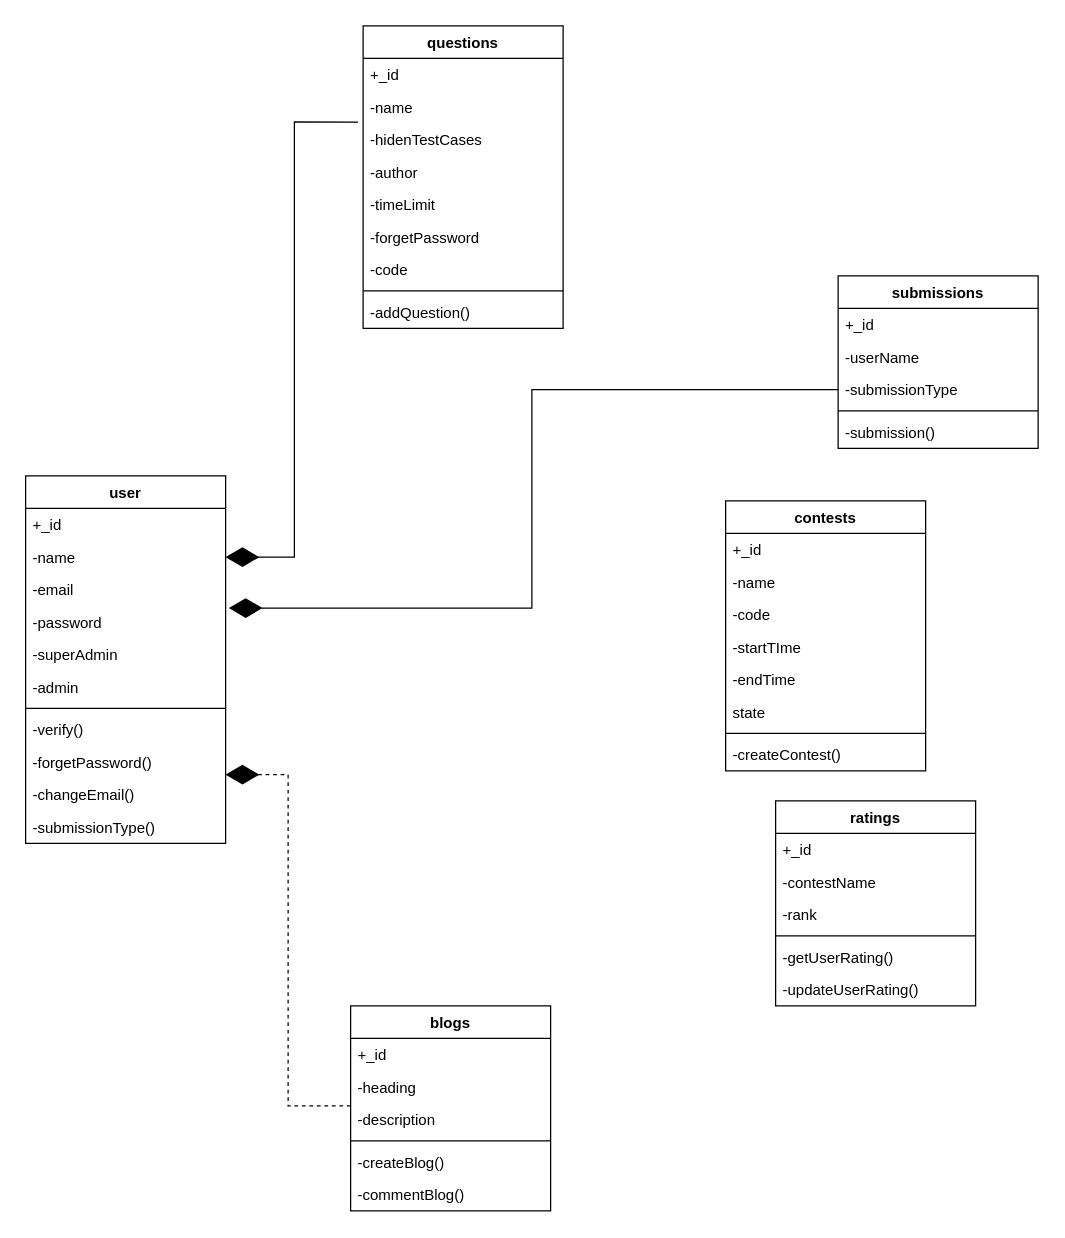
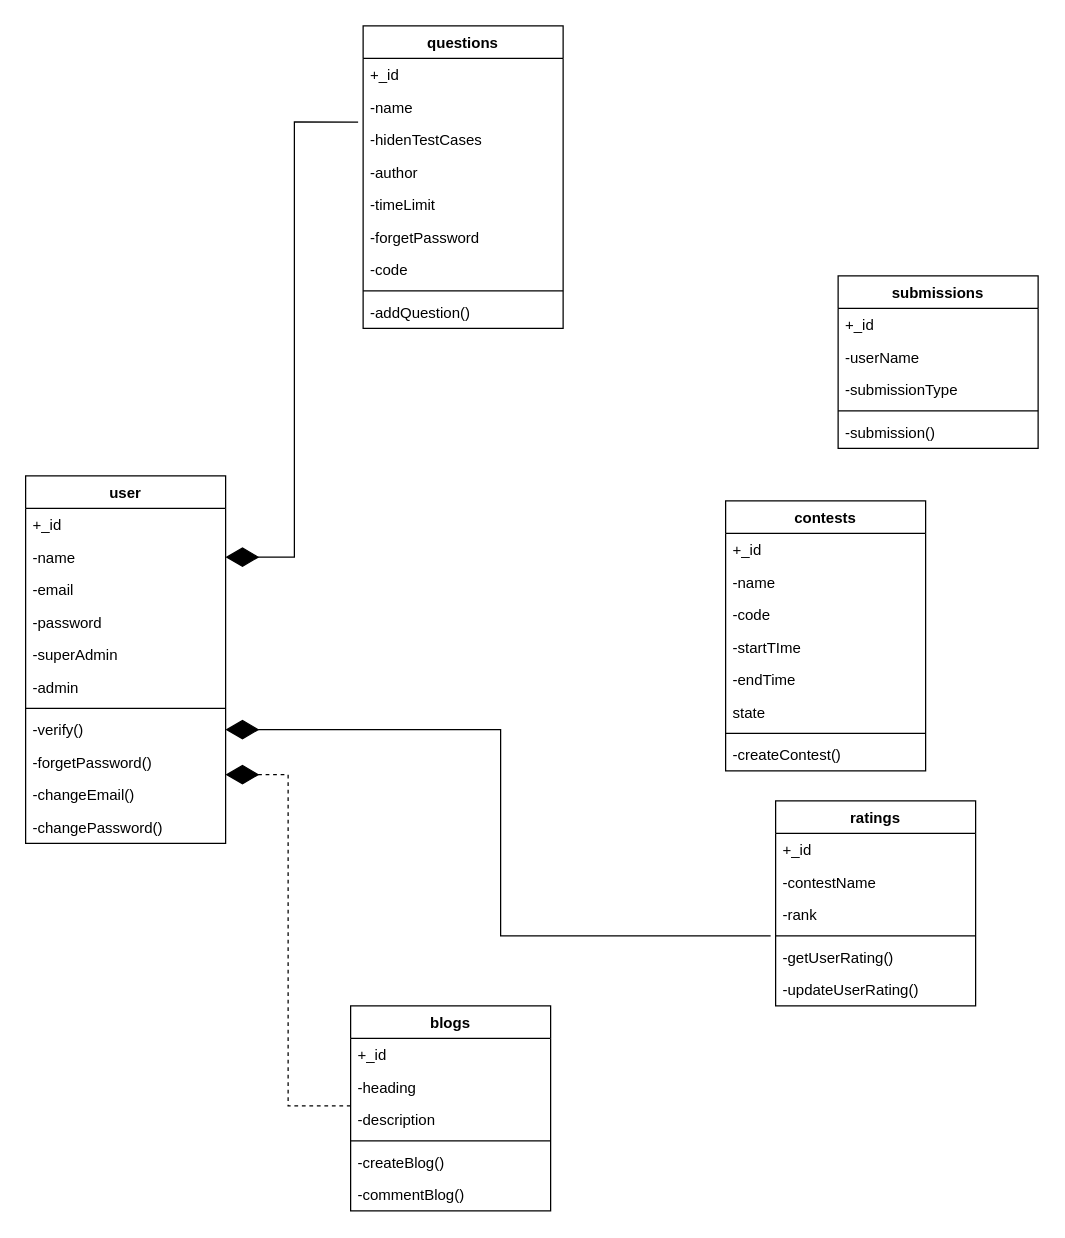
  <mxCell id="0" />
  <mxCell id="1" parent="0" />
  <mxCell id="2" value="user" style="swimlane;fontStyle=1;align=center;verticalAlign=top;childLayout=stackLayout;horizontal=1;startSize=26;horizontalStack=0;resizeParent=1;resizeParentMax=0;resizeLast=0;collapsible=1;marginBottom=0;" vertex="1" parent="1"><mxGeometry x="20" y="380.002" width="160" height="294" as="geometry" /></mxCell>
  <mxCell id="3" value="+_id" style="text;strokeColor=none;fillColor=none;align=left;verticalAlign=top;spacingLeft=4;spacingRight=4;overflow=hidden;rotatable=0;points=[[0,0.5],[1,0.5]];portConstraint=eastwest;" vertex="1" parent="2"><mxGeometry y="26" width="160" height="26" as="geometry" /></mxCell>
  <mxCell id="4" value="-name" style="text;strokeColor=none;fillColor=none;align=left;verticalAlign=top;spacingLeft=4;spacingRight=4;overflow=hidden;rotatable=0;points=[[0,0.5],[1,0.5]];portConstraint=eastwest;" vertex="1" parent="2"><mxGeometry y="52" width="160" height="26" as="geometry" /></mxCell>
  <mxCell id="5" value="-email" style="text;strokeColor=none;fillColor=none;align=left;verticalAlign=top;spacingLeft=4;spacingRight=4;overflow=hidden;rotatable=0;points=[[0,0.5],[1,0.5]];portConstraint=eastwest;" vertex="1" parent="2"><mxGeometry y="78" width="160" height="26" as="geometry" /></mxCell>
  <mxCell id="6" value="-password" style="text;strokeColor=none;fillColor=none;align=left;verticalAlign=top;spacingLeft=4;spacingRight=4;overflow=hidden;rotatable=0;points=[[0,0.5],[1,0.5]];portConstraint=eastwest;" vertex="1" parent="2"><mxGeometry y="104" width="160" height="26" as="geometry" /></mxCell>
  <mxCell id="7" value="-superAdmin" style="text;strokeColor=none;fillColor=none;align=left;verticalAlign=top;spacingLeft=4;spacingRight=4;overflow=hidden;rotatable=0;points=[[0,0.5],[1,0.5]];portConstraint=eastwest;" vertex="1" parent="2"><mxGeometry y="130" width="160" height="26" as="geometry" /></mxCell>
  <mxCell id="8" value="-admin" style="text;strokeColor=none;fillColor=none;align=left;verticalAlign=top;spacingLeft=4;spacingRight=4;overflow=hidden;rotatable=0;points=[[0,0.5],[1,0.5]];portConstraint=eastwest;" vertex="1" parent="2"><mxGeometry y="156" width="160" height="26" as="geometry" /></mxCell>
  <mxCell id="9" value="" style="line;strokeWidth=1;fillColor=none;align=left;verticalAlign=middle;spacingTop=-1;spacingLeft=3;spacingRight=3;rotatable=0;labelPosition=right;points=[];portConstraint=eastwest;" vertex="1" parent="2"><mxGeometry y="182" width="160" height="8" as="geometry" /></mxCell>
  <mxCell id="10" value="-verify()" style="text;strokeColor=none;fillColor=none;align=left;verticalAlign=top;spacingLeft=4;spacingRight=4;overflow=hidden;rotatable=0;points=[[0,0.5],[1,0.5]];portConstraint=eastwest;" vertex="1" parent="2"><mxGeometry y="190" width="160" height="26" as="geometry" /></mxCell>
  <mxCell id="11" value="-forgetPassword()" style="text;strokeColor=none;fillColor=none;align=left;verticalAlign=top;spacingLeft=4;spacingRight=4;overflow=hidden;rotatable=0;points=[[0,0.5],[1,0.5]];portConstraint=eastwest;" vertex="1" parent="2"><mxGeometry y="216" width="160" height="26" as="geometry" /></mxCell>
  <mxCell id="12" value="-changeEmail()" style="text;strokeColor=none;fillColor=none;align=left;verticalAlign=top;spacingLeft=4;spacingRight=4;overflow=hidden;rotatable=0;points=[[0,0.5],[1,0.5]];portConstraint=eastwest;" vertex="1" parent="2"><mxGeometry y="242" width="160" height="26" as="geometry" /></mxCell>
- <mxCell id="13" value="-submissionType()" style="text;strokeColor=none;fillColor=none;align=left;verticalAlign=top;spacingLeft=4;spacingRight=4;overflow=hidden;rotatable=0;points=[[0,0.5],[1,0.5]];portConstraint=eastwest;" vertex="1" parent="2"><mxGeometry y="268" width="160" height="26" as="geometry" /></mxCell>
+ <mxCell id="13" value="-changePassword()" style="text;strokeColor=none;fillColor=none;align=left;verticalAlign=top;spacingLeft=4;spacingRight=4;overflow=hidden;rotatable=0;points=[[0,0.5],[1,0.5]];portConstraint=eastwest;" vertex="1" parent="2"><mxGeometry y="268" width="160" height="26" as="geometry" /></mxCell>
  <mxCell id="14" value="contests" style="swimlane;fontStyle=1;align=center;verticalAlign=top;childLayout=stackLayout;horizontal=1;startSize=26;horizontalStack=0;resizeParent=1;resizeParentMax=0;resizeLast=0;collapsible=1;marginBottom=0;" vertex="1" parent="1"><mxGeometry x="580" y="400" width="160" height="216" as="geometry" /></mxCell>
  <mxCell id="15" value="+_id" style="text;strokeColor=none;fillColor=none;align=left;verticalAlign=top;spacingLeft=4;spacingRight=4;overflow=hidden;rotatable=0;points=[[0,0.5],[1,0.5]];portConstraint=eastwest;" vertex="1" parent="14"><mxGeometry y="26" width="160" height="26" as="geometry" /></mxCell>
  <mxCell id="16" value="-name" style="text;strokeColor=none;fillColor=none;align=left;verticalAlign=top;spacingLeft=4;spacingRight=4;overflow=hidden;rotatable=0;points=[[0,0.5],[1,0.5]];portConstraint=eastwest;" vertex="1" parent="14"><mxGeometry y="52" width="160" height="26" as="geometry" /></mxCell>
  <mxCell id="17" value="-code" style="text;strokeColor=none;fillColor=none;align=left;verticalAlign=top;spacingLeft=4;spacingRight=4;overflow=hidden;rotatable=0;points=[[0,0.5],[1,0.5]];portConstraint=eastwest;" vertex="1" parent="14"><mxGeometry y="78" width="160" height="26" as="geometry" /></mxCell>
  <mxCell id="18" value="-startTIme" style="text;strokeColor=none;fillColor=none;align=left;verticalAlign=top;spacingLeft=4;spacingRight=4;overflow=hidden;rotatable=0;points=[[0,0.5],[1,0.5]];portConstraint=eastwest;" vertex="1" parent="14"><mxGeometry y="104" width="160" height="26" as="geometry" /></mxCell>
  <mxCell id="19" value="-endTime" style="text;strokeColor=none;fillColor=none;align=left;verticalAlign=top;spacingLeft=4;spacingRight=4;overflow=hidden;rotatable=0;points=[[0,0.5],[1,0.5]];portConstraint=eastwest;" vertex="1" parent="14"><mxGeometry y="130" width="160" height="26" as="geometry" /></mxCell>
  <mxCell id="20" value="state" style="text;strokeColor=none;fillColor=none;align=left;verticalAlign=top;spacingLeft=4;spacingRight=4;overflow=hidden;rotatable=0;points=[[0,0.5],[1,0.5]];portConstraint=eastwest;" vertex="1" parent="14"><mxGeometry y="156" width="160" height="26" as="geometry" /></mxCell>
  <mxCell id="21" value="" style="line;strokeWidth=1;fillColor=none;align=left;verticalAlign=middle;spacingTop=-1;spacingLeft=3;spacingRight=3;rotatable=0;labelPosition=right;points=[];portConstraint=eastwest;" vertex="1" parent="14"><mxGeometry y="182" width="160" height="8" as="geometry" /></mxCell>
  <mxCell id="22" value="-createContest()" style="text;strokeColor=none;fillColor=none;align=left;verticalAlign=top;spacingLeft=4;spacingRight=4;overflow=hidden;rotatable=0;points=[[0,0.5],[1,0.5]];portConstraint=eastwest;" vertex="1" parent="14"><mxGeometry y="190" width="160" height="26" as="geometry" /></mxCell>
  <mxCell id="23" value="blogs" style="swimlane;fontStyle=1;align=center;verticalAlign=top;childLayout=stackLayout;horizontal=1;startSize=26;horizontalStack=0;resizeParent=1;resizeParentMax=0;resizeLast=0;collapsible=1;marginBottom=0;" vertex="1" parent="1"><mxGeometry x="280" y="804" width="160" height="164" as="geometry" /></mxCell>
  <mxCell id="24" value="+_id" style="text;strokeColor=none;fillColor=none;align=left;verticalAlign=top;spacingLeft=4;spacingRight=4;overflow=hidden;rotatable=0;points=[[0,0.5],[1,0.5]];portConstraint=eastwest;" vertex="1" parent="23"><mxGeometry y="26" width="160" height="26" as="geometry" /></mxCell>
  <mxCell id="25" value="-heading" style="text;strokeColor=none;fillColor=none;align=left;verticalAlign=top;spacingLeft=4;spacingRight=4;overflow=hidden;rotatable=0;points=[[0,0.5],[1,0.5]];portConstraint=eastwest;" vertex="1" parent="23"><mxGeometry y="52" width="160" height="26" as="geometry" /></mxCell>
  <mxCell id="26" value="-description" style="text;strokeColor=none;fillColor=none;align=left;verticalAlign=top;spacingLeft=4;spacingRight=4;overflow=hidden;rotatable=0;points=[[0,0.5],[1,0.5]];portConstraint=eastwest;" vertex="1" parent="23"><mxGeometry y="78" width="160" height="26" as="geometry" /></mxCell>
  <mxCell id="27" value="" style="line;strokeWidth=1;fillColor=none;align=left;verticalAlign=middle;spacingTop=-1;spacingLeft=3;spacingRight=3;rotatable=0;labelPosition=right;points=[];portConstraint=eastwest;" vertex="1" parent="23"><mxGeometry y="104" width="160" height="8" as="geometry" /></mxCell>
  <mxCell id="28" value="-createBlog()" style="text;strokeColor=none;fillColor=none;align=left;verticalAlign=top;spacingLeft=4;spacingRight=4;overflow=hidden;rotatable=0;points=[[0,0.5],[1,0.5]];portConstraint=eastwest;" vertex="1" parent="23"><mxGeometry y="112" width="160" height="26" as="geometry" /></mxCell>
  <mxCell id="29" value="-commentBlog()" style="text;strokeColor=none;fillColor=none;align=left;verticalAlign=top;spacingLeft=4;spacingRight=4;overflow=hidden;rotatable=0;points=[[0,0.5],[1,0.5]];portConstraint=eastwest;" vertex="1" parent="23"><mxGeometry y="138" width="160" height="26" as="geometry" /></mxCell>
  <mxCell id="30" value="ratings" style="swimlane;fontStyle=1;align=center;verticalAlign=top;childLayout=stackLayout;horizontal=1;startSize=26;horizontalStack=0;resizeParent=1;resizeParentMax=0;resizeLast=0;collapsible=1;marginBottom=0;" vertex="1" parent="1"><mxGeometry x="620" y="640" width="160" height="164" as="geometry" /></mxCell>
  <mxCell id="31" value="+_id" style="text;strokeColor=none;fillColor=none;align=left;verticalAlign=top;spacingLeft=4;spacingRight=4;overflow=hidden;rotatable=0;points=[[0,0.5],[1,0.5]];portConstraint=eastwest;" vertex="1" parent="30"><mxGeometry y="26" width="160" height="26" as="geometry" /></mxCell>
  <mxCell id="32" value="-contestName" style="text;strokeColor=none;fillColor=none;align=left;verticalAlign=top;spacingLeft=4;spacingRight=4;overflow=hidden;rotatable=0;points=[[0,0.5],[1,0.5]];portConstraint=eastwest;" vertex="1" parent="30"><mxGeometry y="52" width="160" height="26" as="geometry" /></mxCell>
  <mxCell id="33" value="-rank" style="text;strokeColor=none;fillColor=none;align=left;verticalAlign=top;spacingLeft=4;spacingRight=4;overflow=hidden;rotatable=0;points=[[0,0.5],[1,0.5]];portConstraint=eastwest;" vertex="1" parent="30"><mxGeometry y="78" width="160" height="26" as="geometry" /></mxCell>
  <mxCell id="34" value="" style="line;strokeWidth=1;fillColor=none;align=left;verticalAlign=middle;spacingTop=-1;spacingLeft=3;spacingRight=3;rotatable=0;labelPosition=right;points=[];portConstraint=eastwest;" vertex="1" parent="30"><mxGeometry y="104" width="160" height="8" as="geometry" /></mxCell>
  <mxCell id="35" value="-getUserRating()" style="text;strokeColor=none;fillColor=none;align=left;verticalAlign=top;spacingLeft=4;spacingRight=4;overflow=hidden;rotatable=0;points=[[0,0.5],[1,0.5]];portConstraint=eastwest;" vertex="1" parent="30"><mxGeometry y="112" width="160" height="26" as="geometry" /></mxCell>
  <mxCell id="36" value="-updateUserRating()" style="text;strokeColor=none;fillColor=none;align=left;verticalAlign=top;spacingLeft=4;spacingRight=4;overflow=hidden;rotatable=0;points=[[0,0.5],[1,0.5]];portConstraint=eastwest;" vertex="1" parent="30"><mxGeometry y="138" width="160" height="26" as="geometry" /></mxCell>
  <mxCell id="37" value="questions" style="swimlane;fontStyle=1;align=center;verticalAlign=top;childLayout=stackLayout;horizontal=1;startSize=26;horizontalStack=0;resizeParent=1;resizeParentMax=0;resizeLast=0;collapsible=1;marginBottom=0;" vertex="1" parent="1"><mxGeometry x="290" y="20" width="160" height="242" as="geometry" /></mxCell>
  <mxCell id="38" value="+_id" style="text;strokeColor=none;fillColor=none;align=left;verticalAlign=top;spacingLeft=4;spacingRight=4;overflow=hidden;rotatable=0;points=[[0,0.5],[1,0.5]];portConstraint=eastwest;" vertex="1" parent="37"><mxGeometry y="26" width="160" height="26" as="geometry" /></mxCell>
  <mxCell id="39" value="-name" style="text;strokeColor=none;fillColor=none;align=left;verticalAlign=top;spacingLeft=4;spacingRight=4;overflow=hidden;rotatable=0;points=[[0,0.5],[1,0.5]];portConstraint=eastwest;" vertex="1" parent="37"><mxGeometry y="52" width="160" height="26" as="geometry" /></mxCell>
  <mxCell id="40" value="-hidenTestCases" style="text;strokeColor=none;fillColor=none;align=left;verticalAlign=top;spacingLeft=4;spacingRight=4;overflow=hidden;rotatable=0;points=[[0,0.5],[1,0.5]];portConstraint=eastwest;" vertex="1" parent="37"><mxGeometry y="78" width="160" height="26" as="geometry" /></mxCell>
  <mxCell id="41" value="-author" style="text;strokeColor=none;fillColor=none;align=left;verticalAlign=top;spacingLeft=4;spacingRight=4;overflow=hidden;rotatable=0;points=[[0,0.5],[1,0.5]];portConstraint=eastwest;" vertex="1" parent="37"><mxGeometry y="104" width="160" height="26" as="geometry" /></mxCell>
  <mxCell id="42" value="-timeLimit" style="text;strokeColor=none;fillColor=none;align=left;verticalAlign=top;spacingLeft=4;spacingRight=4;overflow=hidden;rotatable=0;points=[[0,0.5],[1,0.5]];portConstraint=eastwest;" vertex="1" parent="37"><mxGeometry y="130" width="160" height="26" as="geometry" /></mxCell>
  <mxCell id="43" value="-forgetPassword" style="text;strokeColor=none;fillColor=none;align=left;verticalAlign=top;spacingLeft=4;spacingRight=4;overflow=hidden;rotatable=0;points=[[0,0.5],[1,0.5]];portConstraint=eastwest;" vertex="1" parent="37"><mxGeometry y="156" width="160" height="26" as="geometry" /></mxCell>
  <mxCell id="44" value="-code" style="text;strokeColor=none;fillColor=none;align=left;verticalAlign=top;spacingLeft=4;spacingRight=4;overflow=hidden;rotatable=0;points=[[0,0.5],[1,0.5]];portConstraint=eastwest;" vertex="1" parent="37"><mxGeometry y="182" width="160" height="26" as="geometry" /></mxCell>
  <mxCell id="45" value="" style="line;strokeWidth=1;fillColor=none;align=left;verticalAlign=middle;spacingTop=-1;spacingLeft=3;spacingRight=3;rotatable=0;labelPosition=right;points=[];portConstraint=eastwest;" vertex="1" parent="37"><mxGeometry y="208" width="160" height="8" as="geometry" /></mxCell>
  <mxCell id="46" value="-addQuestion()" style="text;strokeColor=none;fillColor=none;align=left;verticalAlign=top;spacingLeft=4;spacingRight=4;overflow=hidden;rotatable=0;points=[[0,0.5],[1,0.5]];portConstraint=eastwest;" vertex="1" parent="37"><mxGeometry y="216" width="160" height="26" as="geometry" /></mxCell>
  <mxCell id="47" value="" style="endArrow=diamondThin;endFill=1;endSize=24;html=1;rounded=0;exitX=-0.025;exitY=-0.041;exitDx=0;exitDy=0;exitPerimeter=0;entryX=1;entryY=0.5;entryDx=0;entryDy=0;edgeStyle=orthogonalEdgeStyle;" edge="1" parent="1" source="40" target="4"><mxGeometry width="160" relative="1" as="geometry"><mxPoint x="180" y="447.5" as="sourcePoint" /><mxPoint x="280" y="440" as="targetPoint" /></mxGeometry></mxCell>
  <mxCell id="48" value="submissions" style="swimlane;fontStyle=1;align=center;verticalAlign=top;childLayout=stackLayout;horizontal=1;startSize=26;horizontalStack=0;resizeParent=1;resizeParentMax=0;resizeLast=0;collapsible=1;marginBottom=0;" vertex="1" parent="1"><mxGeometry x="670" y="220" width="160" height="138" as="geometry" /></mxCell>
  <mxCell id="49" value="+_id" style="text;strokeColor=none;fillColor=none;align=left;verticalAlign=top;spacingLeft=4;spacingRight=4;overflow=hidden;rotatable=0;points=[[0,0.5],[1,0.5]];portConstraint=eastwest;" vertex="1" parent="48"><mxGeometry y="26" width="160" height="26" as="geometry" /></mxCell>
  <mxCell id="50" value="-userName" style="text;strokeColor=none;fillColor=none;align=left;verticalAlign=top;spacingLeft=4;spacingRight=4;overflow=hidden;rotatable=0;points=[[0,0.5],[1,0.5]];portConstraint=eastwest;" vertex="1" parent="48"><mxGeometry y="52" width="160" height="26" as="geometry" /></mxCell>
  <mxCell id="51" value="-submissionType" style="text;strokeColor=none;fillColor=none;align=left;verticalAlign=top;spacingLeft=4;spacingRight=4;overflow=hidden;rotatable=0;points=[[0,0.5],[1,0.5]];portConstraint=eastwest;" vertex="1" parent="48"><mxGeometry y="78" width="160" height="26" as="geometry" /></mxCell>
  <mxCell id="52" value="" style="line;strokeWidth=1;fillColor=none;align=left;verticalAlign=middle;spacingTop=-1;spacingLeft=3;spacingRight=3;rotatable=0;labelPosition=right;points=[];portConstraint=eastwest;" vertex="1" parent="48"><mxGeometry y="104" width="160" height="8" as="geometry" /></mxCell>
  <mxCell id="53" value="-submission()" style="text;strokeColor=none;fillColor=none;align=left;verticalAlign=top;spacingLeft=4;spacingRight=4;overflow=hidden;rotatable=0;points=[[0,0.5],[1,0.5]];portConstraint=eastwest;" vertex="1" parent="48"><mxGeometry y="112" width="160" height="26" as="geometry" /></mxCell>
  <mxCell id="54" value="" style="endArrow=diamondThin;endFill=1;endSize=24;html=1;rounded=0;exitX=0;exitY=0.077;exitDx=0;exitDy=0;exitPerimeter=0;entryX=1;entryY=0.885;entryDx=0;entryDy=0;entryPerimeter=0;edgeStyle=orthogonalEdgeStyle;dashed=1;" edge="1" parent="1" source="26" target="11"><mxGeometry width="160" relative="1" as="geometry"><mxPoint x="447.76" y="520.464" as="sourcePoint" /><mxPoint x="190" y="588.072" as="targetPoint" /></mxGeometry></mxCell>
- <mxCell id="55" value="" style="endArrow=diamondThin;endFill=1;endSize=24;html=1;rounded=0;exitX=0;exitY=0.5;exitDx=0;exitDy=0;entryX=1.016;entryY=0.068;entryDx=0;entryDy=0;entryPerimeter=0;edgeStyle=orthogonalEdgeStyle;" edge="1" parent="1" source="51" target="6"><mxGeometry width="160" relative="1" as="geometry"><mxPoint x="447.76" y="520.464" as="sourcePoint" /><mxPoint x="190" y="533.002" as="targetPoint" /></mxGeometry></mxCell>
+ <mxCell id="56" value="" style="endArrow=diamondThin;endFill=1;endSize=24;html=1;rounded=0;exitX=-0.025;exitY=-0.154;exitDx=0;exitDy=0;exitPerimeter=0;entryX=1;entryY=0.5;entryDx=0;entryDy=0;edgeStyle=orthogonalEdgeStyle;" edge="1" parent="1" source="35" target="10"><mxGeometry width="160" relative="1" as="geometry"><mxPoint x="637.76" y="640.004" as="sourcePoint" /><mxPoint x="240" y="662.542" as="targetPoint" /></mxGeometry></mxCell>
